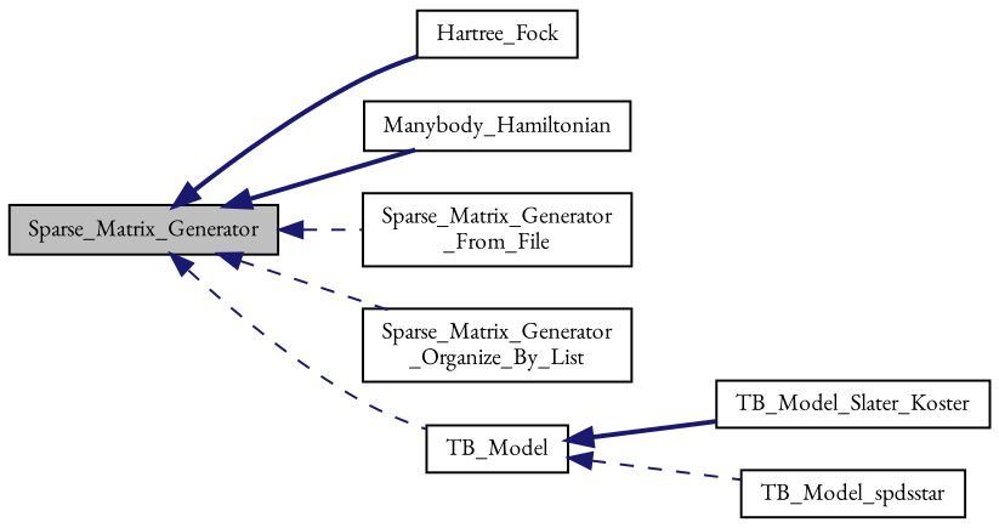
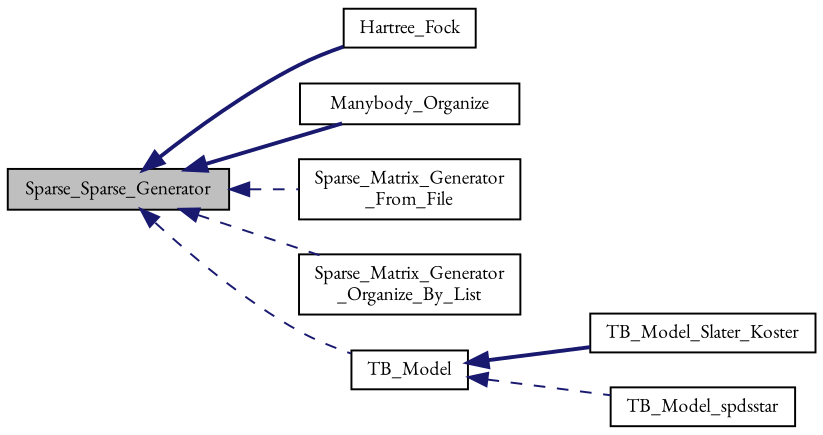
  digraph {
    fontname="EB Garamond"
    rankdir=LR
    node [color=black fillcolor=white fontname="EB Garamond" fontsize=10 shape=record style=filled]
    edge [color=midnightblue dir=back fontname="EB Garamond" fontsize=10 labelfontname=Helvetica labelfontsize=10 style=dashed]
-   n1 [fillcolor=grey75 fontcolor=black height=0.2 label=Sparse_Matrix_Generator width=0.4]
+   n1 [fillcolor=grey75 fontcolor=black height=0.2 label=Sparse_Sparse_Generator width=0.4]
    n2 [height=0.2 label=Hartree_Fock width=0.4]
-   n3 [height=0.2 label=Manybody_Hamiltonian width=0.4]
+   n3 [height=0.2 label=Manybody_Organize width=0.4]
    n4 [height=0.2 label="Sparse_Matrix_Generator\l_From_File" width=0.4]
    n5 [height=0.2 label="Sparse_Matrix_Generator\l_Organize_By_List" width=0.4]
    n6 [height=0.2 label=TB_Model width=0.4]
    n7 [height=0.2 label=TB_Model_Slater_Koster width=0.4]
    n8 [height=0.2 label=TB_Model_spdsstar width=0.4]
    n1 -> n2 [style=bold]
    n1 -> n3 [style=bold]
    n1 -> n4
    n1 -> n5
    n1 -> n6
    n6 -> n7 [style=bold]
    n6 -> n8
  }
